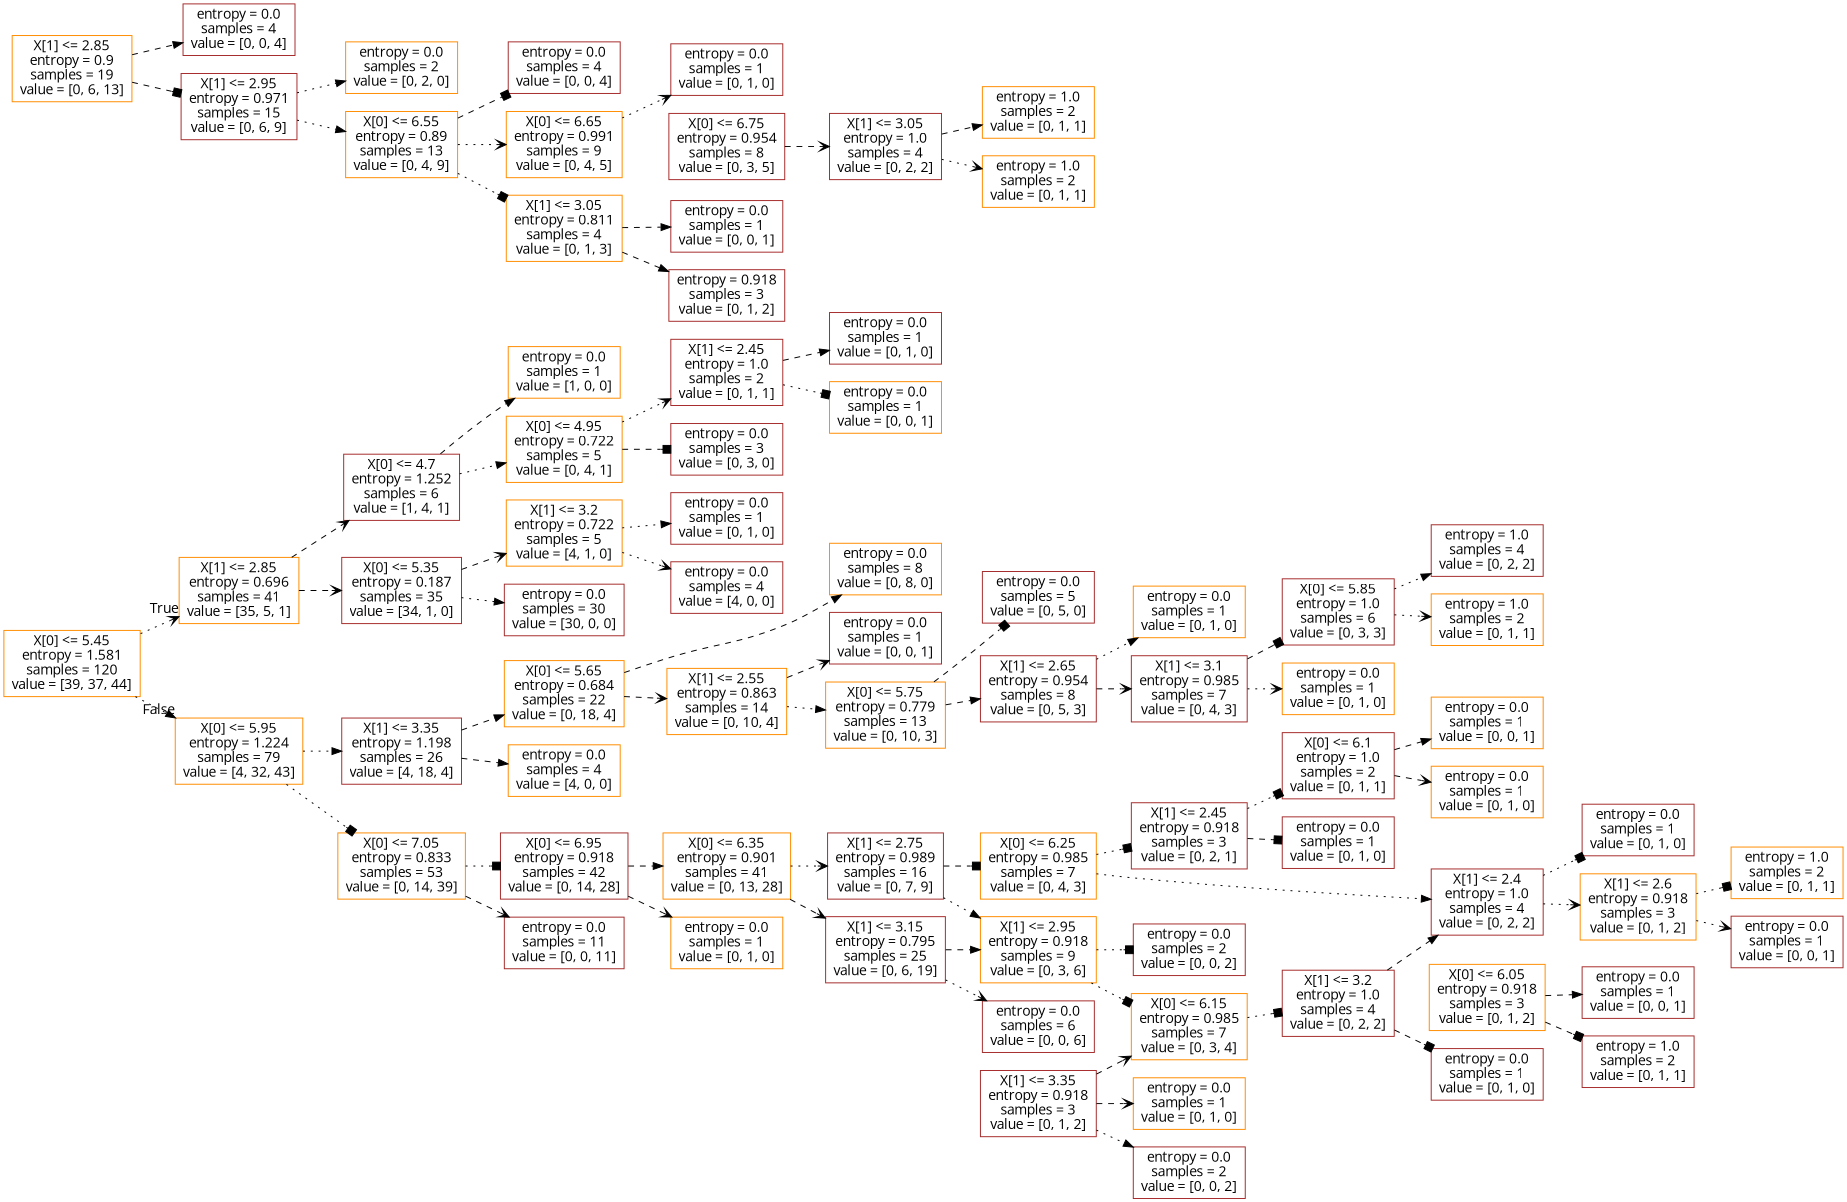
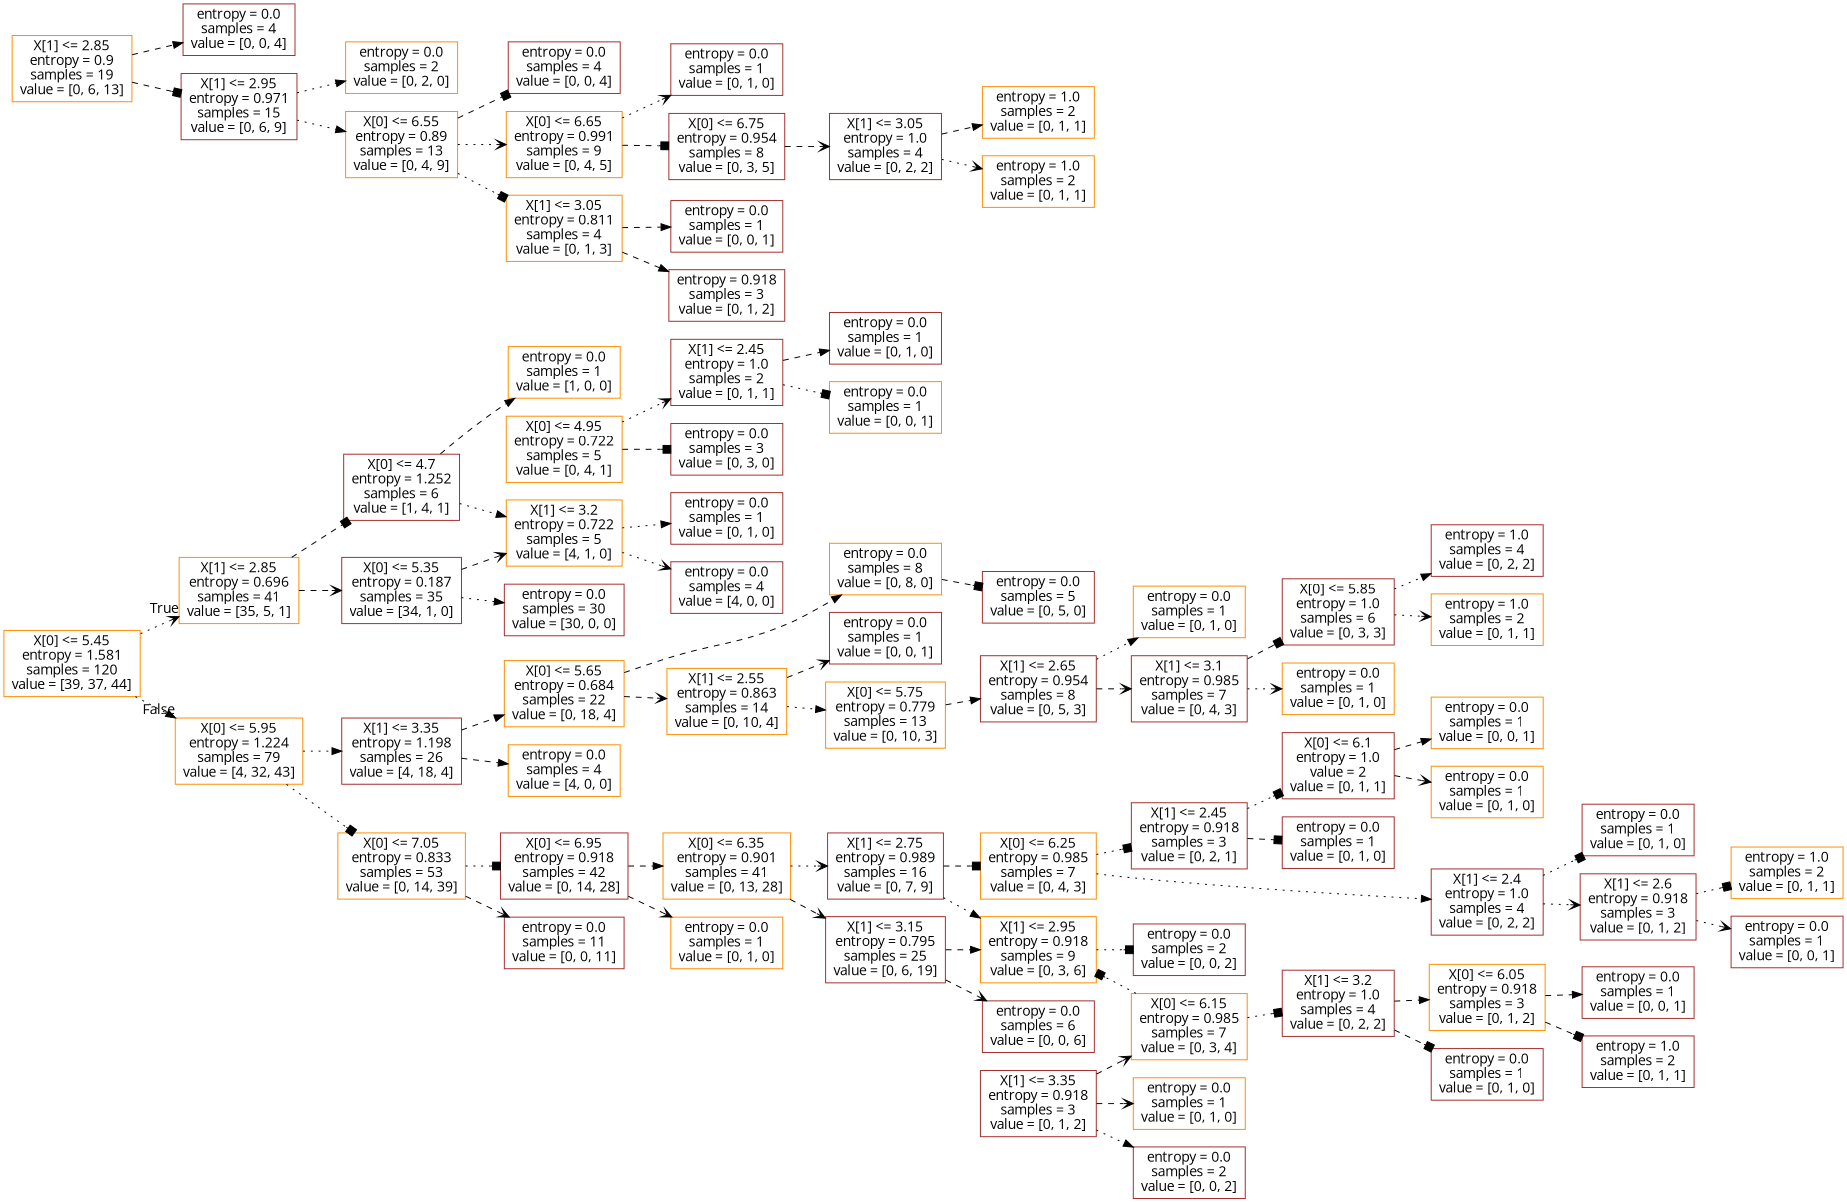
  digraph {
    fontname="Open Sans"
    rankdir=LR
    node [color=brown fontname="Open Sans" shape=box]
    edge [arrowhead=normal fontname="Open Sans" style=dashed]
    n1 [color=darkorange label="X[0] <= 5.45\nentropy = 1.581\nsamples = 120\nvalue = [39, 37, 44]"]
    n2 [color=darkorange label="X[1] <= 2.85\nentropy = 0.696\nsamples = 41\nvalue = [35, 5, 1]"]
    n3 [color=darkorange label="X[0] <= 5.95\nentropy = 1.224\nsamples = 79\nvalue = [4, 32, 43]"]
    n4 [label="X[0] <= 4.7\nentropy = 1.252\nsamples = 6\nvalue = [1, 4, 1]"]
    n5 [label="X[0] <= 5.35\nentropy = 0.187\nsamples = 35\nvalue = [34, 1, 0]"]
    n6 [label="X[1] <= 3.35\nentropy = 1.198\nsamples = 26\nvalue = [4, 18, 4]"]
    n7 [color=darkorange label="X[0] <= 7.05\nentropy = 0.833\nsamples = 53\nvalue = [0, 14, 39]"]
    n8 [color=darkorange label="entropy = 0.0\nsamples = 1\nvalue = [1, 0, 0]"]
    n9 [color=darkorange label="X[0] <= 4.95\nentropy = 0.722\nsamples = 5\nvalue = [0, 4, 1]"]
    n10 [label="entropy = 0.0\nsamples = 30\nvalue = [30, 0, 0]"]
    n11 [color=darkorange label="X[1] <= 3.2\nentropy = 0.722\nsamples = 5\nvalue = [4, 1, 0]"]
    n12 [label="X[1] <= 2.45\nentropy = 1.0\nsamples = 2\nvalue = [0, 1, 1]"]
    n13 [label="entropy = 0.0\nsamples = 3\nvalue = [0, 3, 0]"]
    n14 [label="entropy = 0.0\nsamples = 1\nvalue = [0, 1, 0]"]
    n15 [color=darkorange label="entropy = 0.0\nsamples = 1\nvalue = [0, 0, 1]"]
    n16 [label="entropy = 0.0\nsamples = 1\nvalue = [0, 1, 0]"]
    n17 [label="entropy = 0.0\nsamples = 4\nvalue = [4, 0, 0]"]
    n18 [color=darkorange label="X[0] <= 5.65\nentropy = 0.684\nsamples = 22\nvalue = [0, 18, 4]"]
    n19 [color=darkorange label="entropy = 0.0\nsamples = 4\nvalue = [4, 0, 0]"]
    n20 [label="X[0] <= 6.95\nentropy = 0.918\nsamples = 42\nvalue = [0, 14, 28]"]
    n21 [label="entropy = 0.0\nsamples = 11\nvalue = [0, 0, 11]"]
    n22 [color=darkorange label="entropy = 0.0\nsamples = 8\nvalue = [0, 8, 0]"]
    n23 [color=darkorange label="X[1] <= 2.55\nentropy = 0.863\nsamples = 14\nvalue = [0, 10, 4]"]
    n24 [label="entropy = 0.0\nsamples = 1\nvalue = [0, 0, 1]"]
    n25 [color=darkorange label="X[0] <= 5.75\nentropy = 0.779\nsamples = 13\nvalue = [0, 10, 3]"]
    n26 [label="entropy = 0.0\nsamples = 5\nvalue = [0, 5, 0]"]
    n27 [label="X[1] <= 2.65\nentropy = 0.954\nsamples = 8\nvalue = [0, 5, 3]"]
    n28 [color=darkorange label="entropy = 0.0\nsamples = 1\nvalue = [0, 1, 0]"]
    n29 [label="X[1] <= 3.1\nentropy = 0.985\nsamples = 7\nvalue = [0, 4, 3]"]
    n30 [label="X[0] <= 5.85\nentropy = 1.0\nsamples = 6\nvalue = [0, 3, 3]"]
    n31 [color=darkorange label="entropy = 0.0\nsamples = 1\nvalue = [0, 1, 0]"]
    n32 [label="entropy = 1.0\nsamples = 4\nvalue = [0, 2, 2]"]
    n33 [color=darkorange label="entropy = 1.0\nsamples = 2\nvalue = [0, 1, 1]"]
    n34 [color=darkorange label="X[0] <= 6.35\nentropy = 0.901\nsamples = 41\nvalue = [0, 13, 28]"]
    n35 [color=darkorange label="entropy = 0.0\nsamples = 1\nvalue = [0, 1, 0]"]
    n36 [label="X[1] <= 2.75\nentropy = 0.989\nsamples = 16\nvalue = [0, 7, 9]"]
    n37 [label="X[1] <= 3.15\nentropy = 0.795\nsamples = 25\nvalue = [0, 6, 19]"]
    n38 [color=darkorange label="X[0] <= 6.25\nentropy = 0.985\nsamples = 7\nvalue = [0, 4, 3]"]
    n39 [color=darkorange label="X[1] <= 2.95\nentropy = 0.918\nsamples = 9\nvalue = [0, 3, 6]"]
    n40 [label="entropy = 0.0\nsamples = 6\nvalue = [0, 0, 6]"]
    n41 [label="X[1] <= 2.45\nentropy = 0.918\nsamples = 3\nvalue = [0, 2, 1]"]
    n42 [label="X[1] <= 2.4\nentropy = 1.0\nsamples = 4\nvalue = [0, 2, 2]"]
    n43 [label="entropy = 0.0\nsamples = 2\nvalue = [0, 0, 2]"]
    n44 [color=darkorange label="X[0] <= 6.15\nentropy = 0.985\nsamples = 7\nvalue = [0, 3, 4]"]
-   n45 [label="X[0] <= 6.1\nentropy = 1.0\nsamples = 2\nvalue = [0, 1, 1]"]
+   n45 [label="X[0] <= 6.1\nentropy = 1.0\nvalue = 2\nvalue = [0, 1, 1]"]
    n46 [label="entropy = 0.0\nsamples = 1\nvalue = [0, 1, 0]"]
    n47 [label="entropy = 0.0\nsamples = 1\nvalue = [0, 1, 0]"]
-   n48 [color=darkorange label="X[1] <= 2.6\nentropy = 0.918\nsamples = 3\nvalue = [0, 1, 2]"]
+   n48 [label="X[1] <= 2.6\nentropy = 0.918\nsamples = 3\nvalue = [0, 1, 2]"]
    n49 [color=darkorange label="entropy = 0.0\nsamples = 1\nvalue = [0, 0, 1]"]
    n50 [color=darkorange label="entropy = 0.0\nsamples = 1\nvalue = [0, 1, 0]"]
    n51 [color=darkorange label="entropy = 1.0\nsamples = 2\nvalue = [0, 1, 1]"]
    n52 [label="entropy = 0.0\nsamples = 1\nvalue = [0, 0, 1]"]
    n53 [label="X[1] <= 3.2\nentropy = 1.0\nsamples = 4\nvalue = [0, 2, 2]"]
    n54 [color=darkorange label="X[0] <= 6.05\nentropy = 0.918\nsamples = 3\nvalue = [0, 1, 2]"]
    n55 [label="entropy = 0.0\nsamples = 1\nvalue = [0, 1, 0]"]
    n56 [label="X[1] <= 3.35\nentropy = 0.918\nsamples = 3\nvalue = [0, 1, 2]"]
    n57 [color=darkorange label="entropy = 0.0\nsamples = 1\nvalue = [0, 1, 0]"]
    n58 [label="entropy = 0.0\nsamples = 2\nvalue = [0, 0, 2]"]
    n59 [label="entropy = 0.0\nsamples = 1\nvalue = [0, 0, 1]"]
    n60 [label="entropy = 1.0\nsamples = 2\nvalue = [0, 1, 1]"]
    n61 [color=darkorange label="X[1] <= 2.85\nentropy = 0.9\nsamples = 19\nvalue = [0, 6, 13]"]
    n62 [label="entropy = 0.0\nsamples = 4\nvalue = [0, 0, 4]"]
    n63 [label="X[1] <= 2.95\nentropy = 0.971\nsamples = 15\nvalue = [0, 6, 9]"]
    n64 [color=darkorange label="entropy = 0.0\nsamples = 2\nvalue = [0, 2, 0]"]
    n65 [color=darkorange label="X[0] <= 6.55\nentropy = 0.89\nsamples = 13\nvalue = [0, 4, 9]"]
    n66 [label="entropy = 0.0\nsamples = 4\nvalue = [0, 0, 4]"]
    n67 [color=darkorange label="X[0] <= 6.65\nentropy = 0.991\nsamples = 9\nvalue = [0, 4, 5]"]
    n68 [color=darkorange label="X[1] <= 3.05\nentropy = 0.811\nsamples = 4\nvalue = [0, 1, 3]"]
    n69 [label="entropy = 0.0\nsamples = 1\nvalue = [0, 1, 0]"]
    n70 [label="X[0] <= 6.75\nentropy = 0.954\nsamples = 8\nvalue = [0, 3, 5]"]
    n71 [label="X[1] <= 3.05\nentropy = 1.0\nsamples = 4\nvalue = [0, 2, 2]"]
    n72 [color=darkorange label="entropy = 1.0\nsamples = 2\nvalue = [0, 1, 1]"]
    n73 [color=darkorange label="entropy = 1.0\nsamples = 2\nvalue = [0, 1, 1]"]
    n74 [label="entropy = 0.0\nsamples = 1\nvalue = [0, 0, 1]"]
    n75 [label="entropy = 0.918\nsamples = 3\nvalue = [0, 1, 2]"]
    n1 -> n2 [arrowhead=vee headlabel=True labelangle=45 labeldistance=2.5 style=dotted]
    n1 -> n3 [headlabel=False labelangle=-45 labeldistance=2.5 style=dotted]
-   n2 -> n4 [arrowhead=vee]
+   n2 -> n4 [arrowhead=box]
    n2 -> n5 [arrowhead=vee]
    n3 -> n6 [style=dotted]
    n3 -> n7 [arrowhead=box style=dotted]
    n4 -> n8
-   n4 -> n9 [style=dotted]
+   n4 -> n11 [style=dotted]
    n5 -> n10 [style=dotted]
    n5 -> n11 [arrowhead=vee]
    n6 -> n18
    n6 -> n19
    n7 -> n20 [arrowhead=box style=dotted]
    n7 -> n21 [arrowhead=vee]
    n9 -> n12 [arrowhead=vee style=dotted]
    n9 -> n13 [arrowhead=box]
    n11 -> n16 [style=dotted]
    n11 -> n17 [arrowhead=vee style=dotted]
    n12 -> n14
    n12 -> n15 [arrowhead=box style=dotted]
    n18 -> n22
    n18 -> n23 [arrowhead=vee]
    n20 -> n34
    n20 -> n35 [arrowhead=vee]
    n23 -> n24 [arrowhead=vee]
    n23 -> n25 [style=dotted]
-   n25 -> n26 [arrowhead=box]
+   n22 -> n26 [arrowhead=box]
    n25 -> n27
    n27 -> n28 [style=dotted]
    n27 -> n29 [arrowhead=vee]
    n29 -> n30 [arrowhead=box]
    n29 -> n31 [arrowhead=vee style=dotted]
    n30 -> n32 [style=dotted]
    n30 -> n33 [arrowhead=vee style=dotted]
    n34 -> n36 [arrowhead=vee style=dotted]
    n34 -> n37 [arrowhead=vee]
    n36 -> n38 [arrowhead=box]
    n36 -> n39 [style=dotted]
    n37 -> n39
-   n37 -> n40 [arrowhead=vee style=dotted]
+   n37 -> n40 [arrowhead=vee]
    n38 -> n41 [arrowhead=box style=dotted]
    n38 -> n42 [style=dotted]
    n39 -> n43 [arrowhead=box style=dotted]
-   n39 -> n44 [arrowhead=box style=dotted]
+   n44 -> n39 [arrowhead=box style=dotted]
    n41 -> n45 [arrowhead=box style=dotted]
    n41 -> n46 [arrowhead=box]
    n42 -> n47 [arrowhead=box style=dotted]
    n42 -> n48 [arrowhead=vee style=dotted]
    n44 -> n53 [arrowhead=box style=dotted]
    n45 -> n49
    n45 -> n50 [arrowhead=vee]
    n48 -> n51 [arrowhead=box style=dotted]
    n48 -> n52 [arrowhead=vee style=dotted]
-   n53 -> n42
+   n53 -> n54
    n53 -> n55 [arrowhead=box]
    n54 -> n59
    n54 -> n60 [arrowhead=box]
    n56 -> n44 [arrowhead=vee]
    n56 -> n57 [arrowhead=vee]
    n56 -> n58 [style=dotted]
    n61 -> n62
    n61 -> n63 [arrowhead=box]
    n63 -> n64 [style=dotted]
    n63 -> n65 [style=dotted]
    n65 -> n66 [arrowhead=box]
    n65 -> n67 [arrowhead=vee style=dotted]
    n65 -> n68 [arrowhead=box style=dotted]
    n67 -> n69 [arrowhead=vee style=dotted]
+   n67 -> n70 [arrowhead=box]
    n68 -> n74
    n68 -> n75
    n70 -> n71 [arrowhead=vee]
    n71 -> n72
    n71 -> n73 [arrowhead=vee style=dotted]
  }
